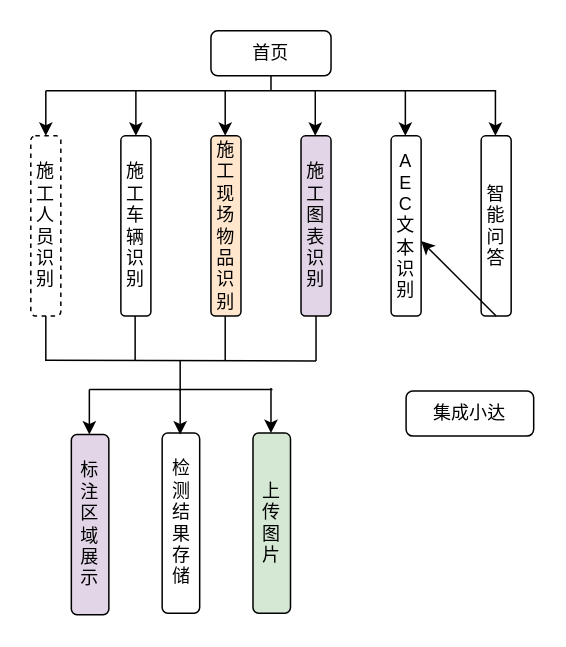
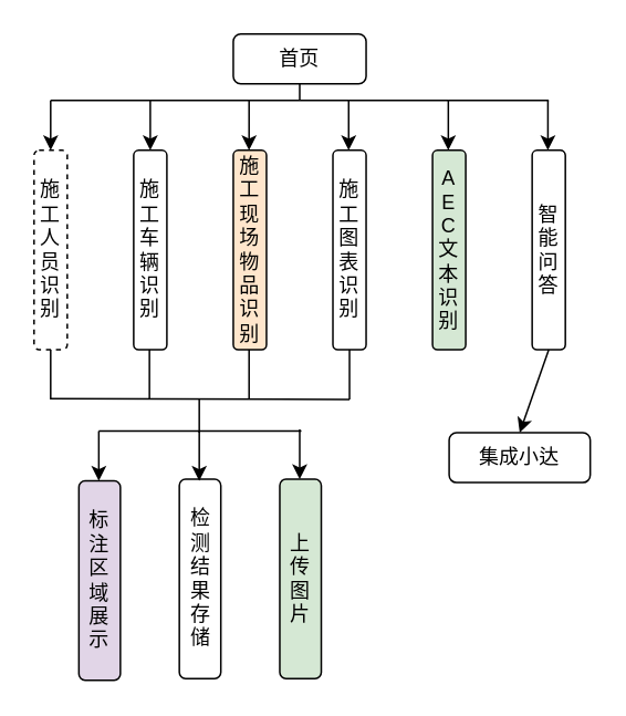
  <mxCell id="0" />
  <mxCell id="1" parent="0" />
  <mxCell id="2" value="首页" style="rounded=1;whiteSpace=wrap;html=1;" vertex="1" parent="1"><mxGeometry x="140" y="20" width="80" height="30" as="geometry" /></mxCell>
  <mxCell id="3" value="&lt;span&gt;施工人员识别&lt;/span&gt;" style="rounded=1;whiteSpace=wrap;html=1;dashed=1;" vertex="1" parent="1"><mxGeometry x="20" y="90" width="20" height="120" as="geometry" /></mxCell>
  <mxCell id="4" value="&lt;span&gt;施工车辆识别&lt;/span&gt;" style="rounded=1;whiteSpace=wrap;html=1;" vertex="1" parent="1"><mxGeometry x="80" y="90" width="20" height="120" as="geometry" /></mxCell>
- <mxCell id="5" value="&lt;span&gt;施工图表识别&lt;/span&gt;" style="rounded=1;whiteSpace=wrap;html=1;fillColor=#e1d5e7;" vertex="1" parent="1"><mxGeometry x="200" y="90" width="20" height="120" as="geometry" /></mxCell>
+ <mxCell id="5" value="&lt;span&gt;施工图表识别&lt;/span&gt;" style="rounded=1;whiteSpace=wrap;html=1;" vertex="1" parent="1"><mxGeometry x="200" y="90" width="20" height="120" as="geometry" /></mxCell>
  <mxCell id="6" value="&lt;span&gt;施工现场物品识别&lt;/span&gt;" style="rounded=1;whiteSpace=wrap;html=1;fillColor=#ffe6cc;" vertex="1" parent="1"><mxGeometry x="140" y="90" width="20" height="120" as="geometry" /></mxCell>
- <mxCell id="7" value="A&lt;br&gt;E&lt;br&gt;C文本识别" style="rounded=1;whiteSpace=wrap;html=1;" vertex="1" parent="1"><mxGeometry x="260" y="90" width="20" height="120" as="geometry" /></mxCell>
+ <mxCell id="7" value="A&lt;br&gt;E&lt;br&gt;C文本识别" style="rounded=1;whiteSpace=wrap;html=1;fillColor=#d5e8d4;" vertex="1" parent="1"><mxGeometry x="260" y="90" width="20" height="120" as="geometry" /></mxCell>
  <mxCell id="8" value="智能问答" style="rounded=1;whiteSpace=wrap;html=1;" vertex="1" parent="1"><mxGeometry x="320" y="90" width="20" height="120" as="geometry" /></mxCell>
  <mxCell id="9" value="" style="endArrow=none;html=1;" edge="1" parent="1"><mxGeometry width="50" height="50" relative="1" as="geometry"><mxPoint x="30" y="60" as="sourcePoint" /><mxPoint x="330" y="60" as="targetPoint" /></mxGeometry></mxCell>
  <mxCell id="10" value="" style="endArrow=none;html=1;entryX=0.5;entryY=1;entryDx=0;entryDy=0;" edge="1" parent="1" target="2"><mxGeometry width="50" height="50" relative="1" as="geometry"><mxPoint x="180" y="60" as="sourcePoint" /><mxPoint x="70" y="230" as="targetPoint" /></mxGeometry></mxCell>
  <mxCell id="11" value="" style="endArrow=classic;html=1;entryX=0.5;entryY=0;entryDx=0;entryDy=0;" edge="1" parent="1" target="3"><mxGeometry width="50" height="50" relative="1" as="geometry"><mxPoint x="30" y="60" as="sourcePoint" /><mxPoint x="70" y="230" as="targetPoint" /></mxGeometry></mxCell>
  <mxCell id="12" value="" style="endArrow=classic;html=1;" edge="1" parent="1"><mxGeometry width="50" height="50" relative="1" as="geometry"><mxPoint x="90" y="60" as="sourcePoint" /><mxPoint x="90" y="90" as="targetPoint" /></mxGeometry></mxCell>
  <mxCell id="13" value="" style="endArrow=classic;html=1;" edge="1" parent="1"><mxGeometry width="50" height="50" relative="1" as="geometry"><mxPoint x="149.5" y="60" as="sourcePoint" /><mxPoint x="149.5" y="90" as="targetPoint" /></mxGeometry></mxCell>
  <mxCell id="14" value="" style="endArrow=classic;html=1;" edge="1" parent="1"><mxGeometry width="50" height="50" relative="1" as="geometry"><mxPoint x="209.5" y="60" as="sourcePoint" /><mxPoint x="209.5" y="90" as="targetPoint" /></mxGeometry></mxCell>
  <mxCell id="15" value="" style="endArrow=classic;html=1;" edge="1" parent="1"><mxGeometry width="50" height="50" relative="1" as="geometry"><mxPoint x="269.5" y="60" as="sourcePoint" /><mxPoint x="269.5" y="90" as="targetPoint" /></mxGeometry></mxCell>
  <mxCell id="16" value="" style="endArrow=classic;html=1;" edge="1" parent="1"><mxGeometry width="50" height="50" relative="1" as="geometry"><mxPoint x="329.5" y="60" as="sourcePoint" /><mxPoint x="329.5" y="90" as="targetPoint" /></mxGeometry></mxCell>
  <mxCell id="17" value="检测结果存储" style="rounded=1;whiteSpace=wrap;html=1;direction=south;" vertex="1" parent="1"><mxGeometry x="107.5" y="288" width="25" height="120" as="geometry" /></mxCell>
  <mxCell id="18" value="标注区域展示" style="rounded=1;whiteSpace=wrap;html=1;direction=south;fillColor=#e1d5e7;" vertex="1" parent="1"><mxGeometry x="47" y="289" width="25" height="120" as="geometry" /></mxCell>
  <mxCell id="19" value="" style="endArrow=none;html=1;" edge="1" parent="1"><mxGeometry width="50" height="50" relative="1" as="geometry"><mxPoint x="30" y="239.5" as="sourcePoint" /><mxPoint x="210" y="240" as="targetPoint" /></mxGeometry></mxCell>
  <mxCell id="20" value="" style="endArrow=none;html=1;entryX=0.5;entryY=1;entryDx=0;entryDy=0;" edge="1" parent="1"><mxGeometry width="50" height="50" relative="1" as="geometry"><mxPoint x="119.5" y="260" as="sourcePoint" /><mxPoint x="119.5" y="240" as="targetPoint" /></mxGeometry></mxCell>
  <mxCell id="21" value="集成小达" style="rounded=1;whiteSpace=wrap;html=1;" vertex="1" parent="1"><mxGeometry x="270" y="260" width="85" height="30" as="geometry" /></mxCell>
- <mxCell id="22" value="" style="endArrow=classic;html=1;exitX=0.5;exitY=1;exitDx=0;exitDy=0;" edge="1" parent="1" source="8" target="7"><mxGeometry width="50" height="50" relative="1" as="geometry"><mxPoint x="327.5" y="210" as="sourcePoint" /><mxPoint x="331" y="260" as="targetPoint" /></mxGeometry></mxCell>
+ <mxCell id="22" value="" style="endArrow=classic;html=1;entryX=0.5;entryY=0;entryDx=0;entryDy=0;exitX=0.5;exitY=1;exitDx=0;exitDy=0;" edge="1" parent="1" source="8" target="21"><mxGeometry width="50" height="50" relative="1" as="geometry"><mxPoint x="327.5" y="210" as="sourcePoint" /><mxPoint x="331" y="260" as="targetPoint" /></mxGeometry></mxCell>
  <mxCell id="23" value="上传图片" style="rounded=1;whiteSpace=wrap;html=1;direction=south;fillColor=#d5e8d4;" vertex="1" parent="1"><mxGeometry x="168" y="288" width="25" height="120" as="geometry" /></mxCell>
  <mxCell id="24" value="" style="endArrow=none;html=1;" edge="1" parent="1"><mxGeometry width="50" height="50" relative="1" as="geometry"><mxPoint x="59" y="259" as="sourcePoint" /><mxPoint x="181" y="259" as="targetPoint" /></mxGeometry></mxCell>
  <mxCell id="25" value="" style="endArrow=classic;html=1;" edge="1" parent="1"><mxGeometry width="50" height="50" relative="1" as="geometry"><mxPoint x="59" y="259" as="sourcePoint" /><mxPoint x="59" y="289" as="targetPoint" /></mxGeometry></mxCell>
  <mxCell id="26" value="" style="endArrow=classic;html=1;" edge="1" parent="1"><mxGeometry width="50" height="50" relative="1" as="geometry"><mxPoint x="119.5" y="259" as="sourcePoint" /><mxPoint x="119.5" y="289" as="targetPoint" /></mxGeometry></mxCell>
  <mxCell id="27" value="" style="endArrow=classic;html=1;" edge="1" parent="1"><mxGeometry width="50" height="50" relative="1" as="geometry"><mxPoint x="180" y="258" as="sourcePoint" /><mxPoint x="180" y="288" as="targetPoint" /></mxGeometry></mxCell>
  <mxCell id="28" value="" style="endArrow=none;html=1;entryX=0.5;entryY=1;entryDx=0;entryDy=0;" edge="1" parent="1" target="3"><mxGeometry width="50" height="50" relative="1" as="geometry"><mxPoint x="30" y="240" as="sourcePoint" /><mxPoint x="70" y="430" as="targetPoint" /></mxGeometry></mxCell>
  <mxCell id="29" value="" style="endArrow=none;html=1;entryX=0.5;entryY=1;entryDx=0;entryDy=0;" edge="1" parent="1"><mxGeometry width="50" height="50" relative="1" as="geometry"><mxPoint x="89.5" y="240" as="sourcePoint" /><mxPoint x="89.5" y="210" as="targetPoint" /></mxGeometry></mxCell>
  <mxCell id="30" value="" style="endArrow=none;html=1;entryX=0.5;entryY=1;entryDx=0;entryDy=0;" edge="1" parent="1"><mxGeometry width="50" height="50" relative="1" as="geometry"><mxPoint x="149.5" y="240" as="sourcePoint" /><mxPoint x="149.5" y="210" as="targetPoint" /></mxGeometry></mxCell>
  <mxCell id="31" value="" style="endArrow=none;html=1;entryX=0.5;entryY=1;entryDx=0;entryDy=0;" edge="1" parent="1" target="5"><mxGeometry width="50" height="50" relative="1" as="geometry"><mxPoint x="210" y="240" as="sourcePoint" /><mxPoint x="60" y="240" as="targetPoint" /></mxGeometry></mxCell>
